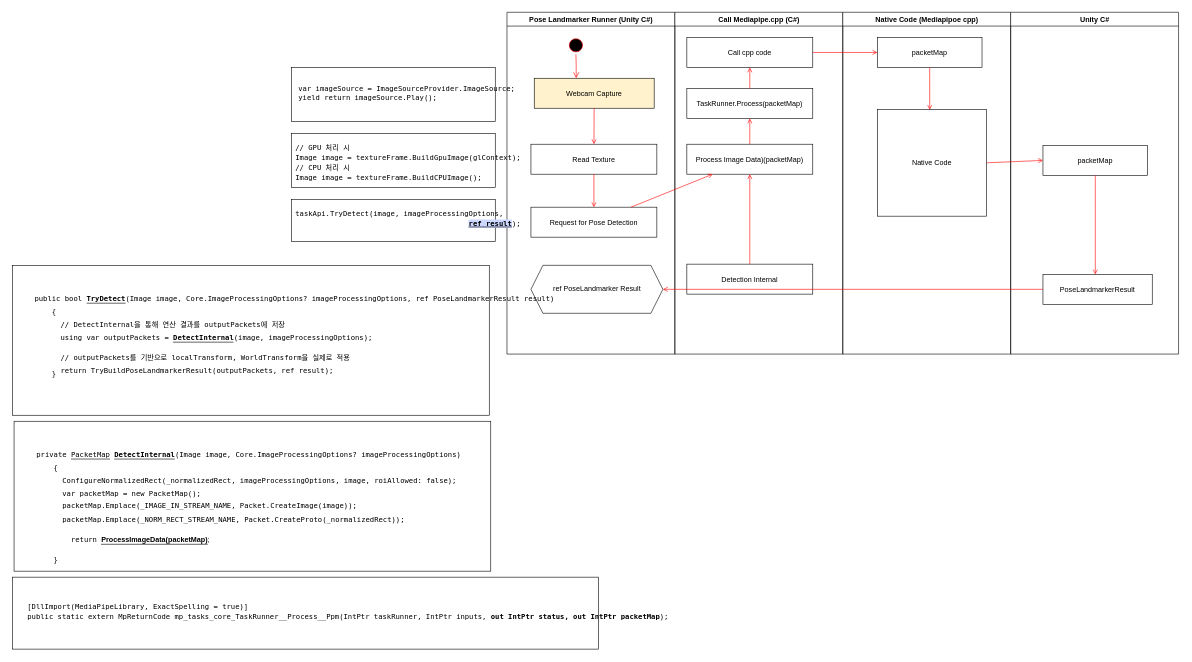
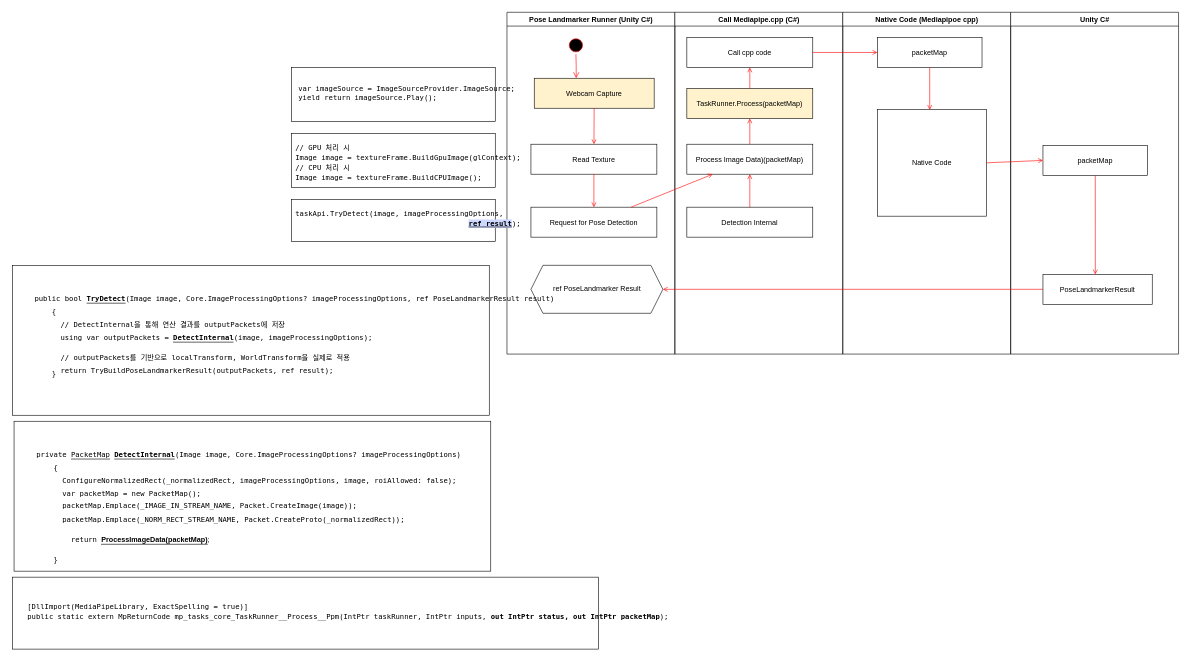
  <mxCell id="0" />
  <mxCell id="1" parent="0" />
  <mxCell id="2" value="Pose Landmarker Runner (Unity C#)" style="swimlane;whiteSpace=wrap" parent="1" vertex="1"><mxGeometry x="844.5" y="20" width="280" height="570" as="geometry" /></mxCell>
  <mxCell id="3" value="" style="ellipse;shape=startState;fillColor=#000000;strokeColor=#ff0000;" parent="2" vertex="1"><mxGeometry x="100" y="40" width="30" height="30" as="geometry" /></mxCell>
  <mxCell id="4" value="" style="edgeStyle=elbowEdgeStyle;elbow=horizontal;verticalAlign=bottom;endArrow=open;endSize=8;strokeColor=#FF0000;endFill=1;rounded=0" parent="2" source="3" target="5" edge="1"><mxGeometry x="100" y="40" as="geometry"><mxPoint x="115" y="110" as="targetPoint" /></mxGeometry></mxCell>
  <mxCell id="5" value="Webcam Capture" style="fillColor=#fff2cc;" parent="2" vertex="1"><mxGeometry x="45.5" y="110" width="200" height="50" as="geometry" /></mxCell>
  <mxCell id="6" value="Read Texture" style="" parent="2" vertex="1"><mxGeometry x="40" y="220" width="210" height="50" as="geometry" /></mxCell>
  <mxCell id="7" value="" style="endArrow=open;strokeColor=#FF0000;endFill=1;rounded=0" parent="2" source="5" target="6" edge="1"><mxGeometry relative="1" as="geometry" /></mxCell>
  <mxCell id="8" value="Request for Pose Detection" style="" parent="2" vertex="1"><mxGeometry x="40" y="325" width="210" height="50" as="geometry" /></mxCell>
  <mxCell id="9" value="" style="endArrow=open;strokeColor=#FF0000;endFill=1;rounded=0" parent="2" source="6" target="8" edge="1"><mxGeometry relative="1" as="geometry" /></mxCell>
  <mxCell id="10" value="ref PoseLandmarker Result" style="shape=hexagon;perimeter=hexagonPerimeter2;whiteSpace=wrap;html=1;fixedSize=1;" vertex="1" parent="2"><mxGeometry x="40" y="422" width="220" height="80" as="geometry" /></mxCell>
  <mxCell id="11" value="Call Mediapipe.cpp (C#)" style="swimlane;whiteSpace=wrap" parent="1" vertex="1"><mxGeometry x="1124.5" y="20" width="280" height="570" as="geometry" /></mxCell>
  <mxCell id="12" value="Process Image Data)(packetMap)" style="" parent="11" vertex="1"><mxGeometry x="20" y="220" width="210" height="50" as="geometry" /></mxCell>
- <mxCell id="13" value="Detection Internal" style="" parent="11" vertex="1"><mxGeometry x="20" y="420" width="210" height="50" as="geometry" /></mxCell>
+ <mxCell id="13" value="Detection Internal" style="" parent="11" vertex="1"><mxGeometry x="20" y="325" width="210" height="50" as="geometry" /></mxCell>
  <mxCell id="14" value="" style="endArrow=open;strokeColor=#FF0000;endFill=1;rounded=0;exitX=0.5;exitY=0;exitDx=0;exitDy=0;entryX=0.5;entryY=1;entryDx=0;entryDy=0;" edge="1" parent="11" source="13" target="12"><mxGeometry relative="1" as="geometry"><mxPoint x="-125" y="280" as="sourcePoint" /><mxPoint x="-125" y="335" as="targetPoint" /></mxGeometry></mxCell>
- <mxCell id="15" value="TaskRunner.Process(packetMap)" style="" vertex="1" parent="11"><mxGeometry x="20" y="127" width="210" height="50" as="geometry" /></mxCell>
+ <mxCell id="15" value="TaskRunner.Process(packetMap)" style="fillColor=#fff2cc;" vertex="1" parent="11"><mxGeometry x="20" y="127" width="210" height="50" as="geometry" /></mxCell>
  <mxCell id="16" value="" style="endArrow=open;strokeColor=#FF0000;endFill=1;rounded=0;exitX=0.5;exitY=0;exitDx=0;exitDy=0;entryX=0.5;entryY=1;entryDx=0;entryDy=0;" edge="1" parent="11" source="15" target="18"><mxGeometry relative="1" as="geometry"><mxPoint x="-125" y="82" as="sourcePoint" /><mxPoint x="125" y="72" as="targetPoint" /></mxGeometry></mxCell>
  <mxCell id="17" value="" style="endArrow=open;strokeColor=#FF0000;endFill=1;rounded=0;exitX=0.5;exitY=0;exitDx=0;exitDy=0;entryX=0.5;entryY=1;entryDx=0;entryDy=0;" edge="1" parent="11" source="12" target="15"><mxGeometry relative="1" as="geometry"><mxPoint x="135" y="137" as="sourcePoint" /><mxPoint x="135" y="82" as="targetPoint" /></mxGeometry></mxCell>
  <mxCell id="18" value="Call cpp code" style="" parent="11" vertex="1"><mxGeometry x="20" y="42" width="210" height="50" as="geometry" /></mxCell>
  <mxCell id="19" value="Native Code (Mediapipoe cpp)" style="swimlane;whiteSpace=wrap" parent="1" vertex="1"><mxGeometry x="1404.5" y="20" width="280" height="570" as="geometry" /></mxCell>
  <mxCell id="20" value="packetMap" style="" vertex="1" parent="19"><mxGeometry x="57.75" y="42" width="174.5" height="50" as="geometry" /></mxCell>
  <mxCell id="21" value="Native Code" style="" vertex="1" parent="19"><mxGeometry x="57.75" y="162" width="182.25" height="178" as="geometry" /></mxCell>
  <mxCell id="22" value="" style="endArrow=open;strokeColor=#FF0000;endFill=1;rounded=0;exitX=0.5;exitY=1;exitDx=0;exitDy=0;entryX=0.479;entryY=0.004;entryDx=0;entryDy=0;entryPerimeter=0;" edge="1" parent="19" source="20" target="21"><mxGeometry relative="1" as="geometry"><mxPoint x="-40.5" y="77" as="sourcePoint" /><mxPoint x="67.5" y="77" as="targetPoint" /></mxGeometry></mxCell>
  <mxCell id="23" value="" style="endArrow=open;strokeColor=#FF0000;endFill=1;rounded=0;" parent="1" source="8" target="12" edge="1"><mxGeometry relative="1" as="geometry" /></mxCell>
  <mxCell id="24" value="Unity C#" style="swimlane;whiteSpace=wrap;startSize=23;" vertex="1" parent="1"><mxGeometry x="1684.5" y="20" width="280" height="570" as="geometry" /></mxCell>
  <mxCell id="25" value="packetMap" style="" vertex="1" parent="24"><mxGeometry x="53.88" y="222" width="174.5" height="50" as="geometry" /></mxCell>
  <mxCell id="26" value="PoseLandmarkerResult" style="" vertex="1" parent="24"><mxGeometry x="53.88" y="437" width="182.25" height="50" as="geometry" /></mxCell>
  <mxCell id="27" value="" style="endArrow=open;strokeColor=#FF0000;endFill=1;rounded=0;exitX=0.5;exitY=1;exitDx=0;exitDy=0;entryX=0.479;entryY=0.004;entryDx=0;entryDy=0;entryPerimeter=0;" edge="1" parent="24" source="25" target="26"><mxGeometry relative="1" as="geometry"><mxPoint x="-44.37" y="257" as="sourcePoint" /><mxPoint x="63.63" y="257" as="targetPoint" /></mxGeometry></mxCell>
  <mxCell id="28" value="" style="rounded=0;whiteSpace=wrap;html=1;" vertex="1" parent="1"><mxGeometry x="485" y="112" width="340" height="90" as="geometry" /></mxCell>
  <mxCell id="29" value="&lt;pre&gt;&lt;code class=&quot;language-csharp&quot;&gt;var imageSource = ImageSourceProvider.ImageSource;&#10;yield return imageSource.Play();&#10;&lt;/code&gt;&lt;/pre&gt;" style="text;whiteSpace=wrap;html=1;" vertex="1" parent="1"><mxGeometry x="495" y="122" width="330" height="80" as="geometry" /></mxCell>
  <mxCell id="30" value="" style="rounded=0;whiteSpace=wrap;html=1;" vertex="1" parent="1"><mxGeometry x="485" y="222" width="340" height="90" as="geometry" /></mxCell>
  <mxCell id="31" value="&lt;pre style=&quot;line-height: 40%;&quot;&gt;&lt;code class=&quot;language-csharp&quot;&gt;// GPU 처리 시&lt;/code&gt;&lt;/pre&gt;&lt;pre style=&quot;line-height: 40%;&quot;&gt;&lt;code class=&quot;language-csharp&quot;&gt;Image image = textureFrame.BuildGpuImage(glContext); &lt;br&gt;&lt;pre style=&quot;line-height: 40%;&quot;&gt;&lt;code class=&quot;language-csharp&quot;&gt;// CPU 처리 시&lt;/code&gt;&lt;/pre&gt;&lt;/code&gt;&lt;/pre&gt;&lt;pre style=&quot;line-height: 40%;&quot;&gt;&lt;code class=&quot;language-csharp&quot;&gt;Image image = textureFrame.BuildCPUImage(); &lt;br&gt;&lt;/code&gt;&lt;/pre&gt;" style="text;whiteSpace=wrap;html=1;" vertex="1" parent="1"><mxGeometry x="490" y="225" width="330" height="80" as="geometry" /></mxCell>
  <mxCell id="32" value="" style="rounded=0;whiteSpace=wrap;html=1;" vertex="1" parent="1"><mxGeometry x="485" y="332" width="340" height="70" as="geometry" /></mxCell>
  <mxCell id="33" value="&lt;pre style=&quot;line-height: 40%;&quot;&gt;taskApi.TryDetect(image, imageProcessingOptions, &lt;/pre&gt;&lt;pre style=&quot;line-height: 40%;&quot;&gt;&lt;span style=&quot;white-space: pre;&quot;&gt;&#09;&lt;/span&gt;&lt;span style=&quot;white-space: pre;&quot;&gt;&#09;&lt;/span&gt;&lt;span style=&quot;white-space: pre;&quot;&gt;&#09;&lt;/span&gt;&lt;span style=&quot;white-space: pre;&quot;&gt;&#09;&lt;/span&gt;&lt;span style=&quot;white-space: pre;&quot;&gt;&#09;&lt;/span&gt;&lt;u style=&quot;background-color: rgb(204, 216, 255);&quot;&gt;&lt;b&gt;ref&lt;/b&gt; &lt;b&gt;result&lt;/b&gt;&lt;/u&gt;);&lt;br&gt;&lt;span style=&quot;background-color: initial; font-family: Helvetica; white-space: normal;&quot;&gt;&lt;/span&gt;&lt;/pre&gt;" style="text;whiteSpace=wrap;html=1;" vertex="1" parent="1"><mxGeometry x="490" y="335" width="330" height="57" as="geometry" /></mxCell>
  <mxCell id="34" value="" style="rounded=0;whiteSpace=wrap;html=1;" vertex="1" parent="1"><mxGeometry x="20" y="442" width="795" height="250" as="geometry" /></mxCell>
  <mxCell id="35" value="&lt;pre style=&quot;line-height: 40%;&quot;&gt;public bool &lt;span class=&quot;notion-enable-hover&quot; data-token-index=&quot;1&quot; style=&quot;color:inherit;border-bottom:0.05em solid;word-wrap:break-word;font-weight:600&quot;&gt;TryDetect&lt;/span&gt;(Image image, Core.ImageProcessingOptions? imageProcessingOptions, ref PoseLandmarkerResult result)&lt;/pre&gt;&lt;pre style=&quot;line-height: 40%;&quot;&gt;&lt;br&gt;    {&lt;br&gt;&#09; &lt;/pre&gt;&lt;pre style=&quot;line-height: 40%;&quot;&gt;      // DetectInternal을 통해 연산 결과를 outputPackets에 저장&lt;/pre&gt;&lt;pre style=&quot;line-height: 40%;&quot;&gt;&lt;br&gt;      using var outputPackets = &lt;span class=&quot;notion-enable-hover&quot; data-token-index=&quot;3&quot; style=&quot;color:inherit;border-bottom:0.05em solid;word-wrap:break-word;font-weight:600&quot;&gt;DetectInternal&lt;/span&gt;(image, imageProcessingOptions);&lt;/pre&gt;&lt;pre style=&quot;line-height: 40%;&quot;&gt;&lt;br&gt;&lt;/pre&gt;&lt;pre style=&quot;line-height: 40%;&quot;&gt;      // outputPackets를 기반으로 localTransform, WorldTransform을 실제로 적용&lt;/pre&gt;&lt;pre style=&quot;line-height: 40%;&quot;&gt;&lt;br&gt;      return TryBuildPoseLandmarkerResult(outputPackets, ref result);&lt;br&gt;    }&lt;br&gt;&lt;/pre&gt;&lt;pre style=&quot;line-height: 40%;&quot;&gt;&lt;span style=&quot;background-color: initial; font-family: Helvetica; white-space: normal;&quot;&gt;&lt;/span&gt;&lt;/pre&gt;" style="text;whiteSpace=wrap;html=1;" vertex="1" parent="1"><mxGeometry x="55" y="477" width="730" height="180" as="geometry" /></mxCell>
  <mxCell id="36" value="" style="rounded=0;whiteSpace=wrap;html=1;" vertex="1" parent="1"><mxGeometry x="22.5" y="702" width="795" height="250" as="geometry" /></mxCell>
  <mxCell id="37" value="&lt;pre style=&quot;line-height: 40%;&quot;&gt;private &lt;span class=&quot;notion-enable-hover&quot; data-token-index=&quot;1&quot; style=&quot;color:inherit;border-bottom:0.05em solid;word-wrap:break-word&quot;&gt;PacketMap&lt;/span&gt; &lt;span class=&quot;notion-enable-hover&quot; data-token-index=&quot;3&quot; style=&quot;color:inherit;border-bottom:0.05em solid;word-wrap:break-word;font-weight:600&quot;&gt;DetectInternal&lt;/span&gt;(Image image, Core.ImageProcessingOptions? imageProcessingOptions)&lt;br/&gt;&lt;br/&gt;&lt;/pre&gt;&lt;pre style=&quot;line-height: 40%;&quot;&gt;    {&lt;br&gt;&#09; &lt;/pre&gt;&lt;pre style=&quot;line-height: 40%;&quot;&gt;      ConfigureNormalizedRect(_normalizedRect, imageProcessingOptions, image, roiAllowed: false);&lt;br/&gt;&lt;br/&gt;&lt;/pre&gt;&lt;pre style=&quot;line-height: 40%;&quot;&gt;      var packetMap = new PacketMap();&lt;br/&gt;&lt;br/&gt;&lt;/pre&gt;&lt;pre style=&quot;line-height: 40%;&quot;&gt;      packetMap.Emplace(_IMAGE_IN_STREAM_NAME, Packet.CreateImage(image));&lt;br/&gt;&lt;br/&gt;&lt;/pre&gt;&lt;pre style=&quot;line-height: 40%;&quot;&gt;      packetMap.Emplace(_NORM_RECT_STREAM_NAME, Packet.CreateProto(_normalizedRect));&lt;/pre&gt;&lt;pre style=&quot;line-height: 40%;&quot;&gt;      &lt;/pre&gt;&lt;pre style=&quot;line-height: 40%;&quot;&gt;&lt;span style=&quot;white-space: pre;&quot;&gt;&#09;&lt;/span&gt;return &lt;span style=&quot;background-color: initial; color: inherit; font-family: Helvetica; white-space: normal; border-bottom: 0.05em solid; overflow-wrap: break-word; font-weight: 600;&quot; class=&quot;notion-enable-hover&quot; data-token-index=&quot;1&quot;&gt;ProcessImageData(packetMap)&lt;/span&gt;&lt;span style=&quot;background-color: initial; font-family: Helvetica; white-space: normal;&quot;&gt;;&lt;/span&gt;&lt;/pre&gt;&lt;pre style=&quot;line-height: 40%;&quot;&gt;&lt;br/&gt;&lt;/pre&gt;&lt;pre style=&quot;line-height: 40%;&quot;&gt;    }&lt;br&gt;&lt;/pre&gt;&lt;pre style=&quot;line-height: 40%;&quot;&gt;&lt;br&gt;&lt;/pre&gt;&lt;pre style=&quot;line-height: 40%;&quot;&gt;&lt;span style=&quot;background-color: initial; font-family: Helvetica; white-space: normal;&quot;&gt;&lt;/span&gt;&lt;/pre&gt;" style="text;whiteSpace=wrap;html=1;" vertex="1" parent="1"><mxGeometry x="57.5" y="737" width="730" height="180" as="geometry" /></mxCell>
  <mxCell id="38" value="" style="rounded=0;whiteSpace=wrap;html=1;" vertex="1" parent="1"><mxGeometry x="20" y="962" width="977.5" height="120" as="geometry" /></mxCell>
  <mxCell id="39" value="&lt;pre style=&quot;line-height: 40%;&quot;&gt;[DllImport(MediaPipeLibrary, ExactSpelling = true)]&lt;br&gt;&lt;/pre&gt;&lt;pre style=&quot;line-height: 40%;&quot;&gt;public static extern MpReturnCode mp_tasks_core_TaskRunner__Process__Ppm(IntPtr taskRunner, IntPtr inputs, &lt;span class=&quot;notion-enable-hover&quot; data-token-index=&quot;1&quot; style=&quot;font-weight:600&quot;&gt;out IntPtr status, out IntPtr packetMap&lt;/span&gt;);&lt;br&gt;&lt;/pre&gt;&lt;pre style=&quot;line-height: 40%;&quot;&gt;&lt;span style=&quot;background-color: initial; font-family: Helvetica; white-space: normal;&quot;&gt;&lt;/span&gt;&lt;/pre&gt;" style="text;whiteSpace=wrap;html=1;" vertex="1" parent="1"><mxGeometry x="42.5" y="989.5" width="932.5" height="65" as="geometry" /></mxCell>
  <mxCell id="40" value="" style="endArrow=open;strokeColor=#FF0000;endFill=1;rounded=0;exitX=1;exitY=0.5;exitDx=0;exitDy=0;entryX=0;entryY=0.5;entryDx=0;entryDy=0;" edge="1" parent="1" source="18" target="20"><mxGeometry relative="1" as="geometry"><mxPoint x="1259.5" y="157" as="sourcePoint" /><mxPoint x="1259.5" y="122" as="targetPoint" /></mxGeometry></mxCell>
  <mxCell id="41" value="" style="endArrow=open;strokeColor=#FF0000;endFill=1;rounded=0;exitX=1;exitY=0.5;exitDx=0;exitDy=0;entryX=0;entryY=0.5;entryDx=0;entryDy=0;" edge="1" parent="1" source="21" target="25"><mxGeometry relative="1" as="geometry"><mxPoint x="1760" y="162" as="sourcePoint" /><mxPoint x="1868" y="162" as="targetPoint" /></mxGeometry></mxCell>
  <mxCell id="42" value="" style="endArrow=open;strokeColor=#FF0000;endFill=1;rounded=0;exitX=0;exitY=0.5;exitDx=0;exitDy=0;entryX=1;entryY=0.5;entryDx=0;entryDy=0;" edge="1" parent="1" source="26" target="10"><mxGeometry relative="1" as="geometry"><mxPoint x="1265" y="432" as="sourcePoint" /><mxPoint x="1265" y="492" as="targetPoint" /></mxGeometry></mxCell>
